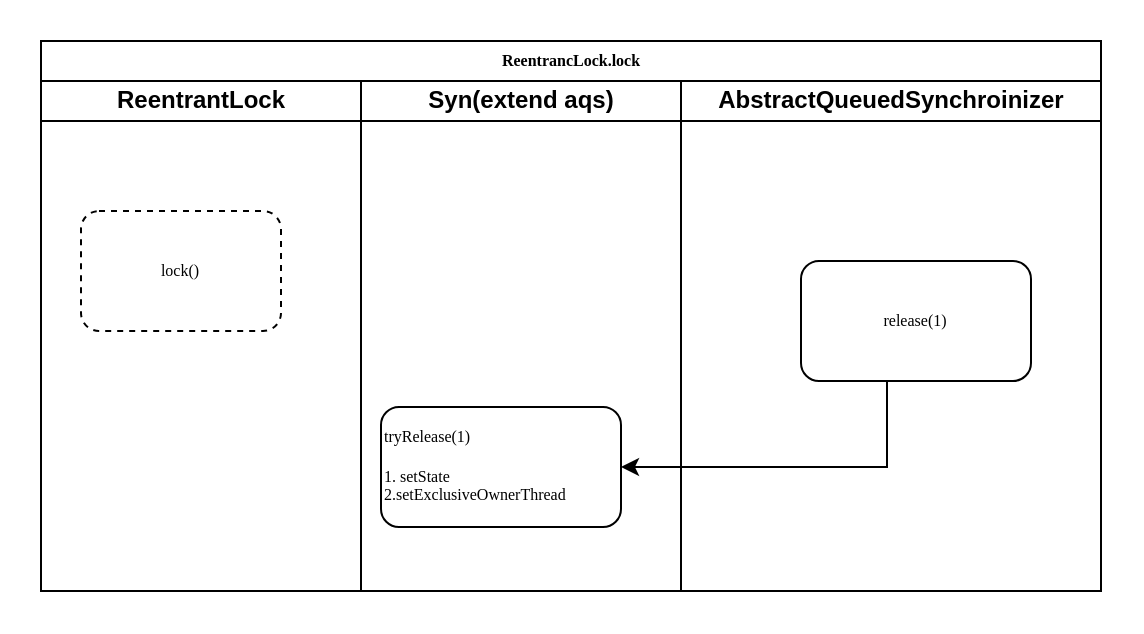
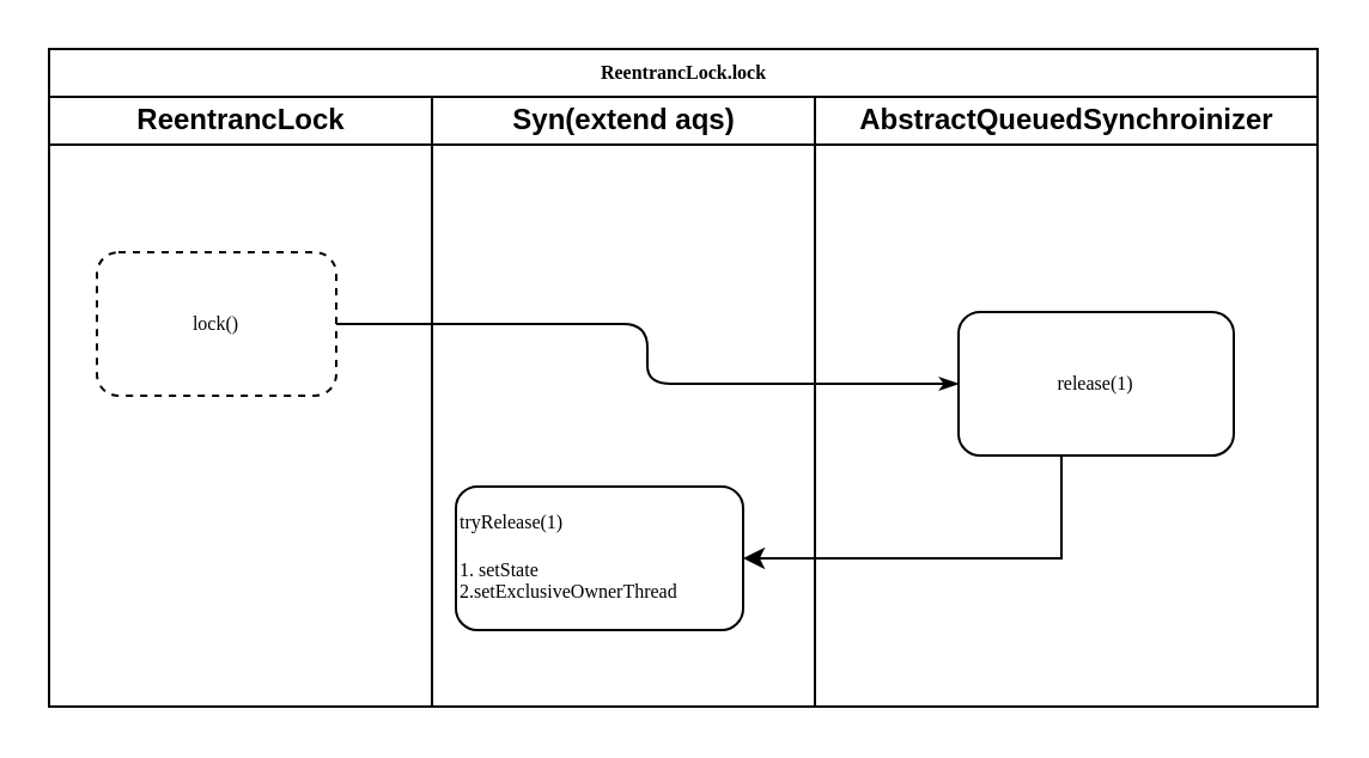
  <mxCell id="0" />
  <mxCell id="1" parent="0" />
  <mxCell id="2" value="ReentrancLock.lock&lt;br&gt;" style="swimlane;html=1;childLayout=stackLayout;startSize=20;rounded=0;shadow=0;labelBackgroundColor=none;strokeColor=#000000;strokeWidth=1;fillColor=#ffffff;fontFamily=Verdana;fontSize=8;fontColor=#000000;align=center;" parent="1" vertex="1"><mxGeometry x="20" y="20" width="530" height="275" as="geometry" /></mxCell>
- <mxCell id="3" value="ReentrantLock" style="swimlane;html=1;startSize=20;" parent="2" vertex="1"><mxGeometry y="20" width="160" height="255" as="geometry" /></mxCell>
+ <mxCell id="3" value="ReentrancLock" style="swimlane;html=1;startSize=20;" parent="2" vertex="1"><mxGeometry y="20" width="160" height="255" as="geometry" /></mxCell>
  <mxCell id="4" value="lock()" style="rounded=1;whiteSpace=wrap;html=1;shadow=0;labelBackgroundColor=none;strokeColor=#000000;strokeWidth=1;fillColor=#ffffff;fontFamily=Verdana;fontSize=8;fontColor=#000000;align=center;dashed=1;" parent="3" vertex="1"><mxGeometry x="20" y="65" width="100" height="60" as="geometry" /></mxCell>
+ <mxCell id="5" style="edgeStyle=orthogonalEdgeStyle;rounded=1;html=1;labelBackgroundColor=none;startArrow=none;startFill=0;startSize=5;endArrow=classicThin;endFill=1;endSize=5;jettySize=auto;orthogonalLoop=1;strokeColor=#000000;strokeWidth=1;fontFamily=Verdana;fontSize=8;fontColor=#000000;entryX=0;entryY=0.5;entryDx=0;entryDy=0;" parent="2" source="4" target="9" edge="1"><mxGeometry relative="1" as="geometry"><mxPoint x="155" y="115" as="targetPoint" /></mxGeometry></mxCell>
  <mxCell id="6" value="Syn(extend aqs)" style="swimlane;html=1;startSize=20;" parent="2" vertex="1"><mxGeometry x="160" y="20" width="160" height="255" as="geometry" /></mxCell>
  <mxCell id="7" value="tryRelease(1)&lt;br&gt;&lt;br&gt;1. setState&lt;br&gt;&lt;span&gt;2.setExclusiveOwnerThread&lt;/span&gt;" style="rounded=1;whiteSpace=wrap;html=1;shadow=0;labelBackgroundColor=none;strokeColor=#000000;strokeWidth=1;fillColor=#ffffff;fontFamily=Verdana;fontSize=8;fontColor=#000000;align=left;" vertex="1" parent="6"><mxGeometry x="10" y="163" width="120" height="60" as="geometry" /></mxCell>
  <mxCell id="8" value="AbstractQueuedSynchroinizer&lt;br&gt;" style="swimlane;html=1;startSize=20;" parent="2" vertex="1"><mxGeometry x="320" y="20" width="210" height="255" as="geometry" /></mxCell>
  <mxCell id="9" value="release(1)" style="rounded=1;whiteSpace=wrap;html=1;shadow=0;labelBackgroundColor=none;strokeColor=#000000;strokeWidth=1;fillColor=#ffffff;fontFamily=Verdana;fontSize=8;fontColor=#000000;align=center;" parent="8" vertex="1"><mxGeometry x="60" y="90" width="115" height="60" as="geometry" /></mxCell>
  <mxCell id="10" style="edgeStyle=orthogonalEdgeStyle;rounded=0;orthogonalLoop=1;jettySize=auto;html=1;" edge="1" parent="2" source="9" target="7"><mxGeometry relative="1" as="geometry"><mxPoint x="285" y="213" as="targetPoint" /><Array as="points"><mxPoint x="423" y="213" /></Array></mxGeometry></mxCell>
